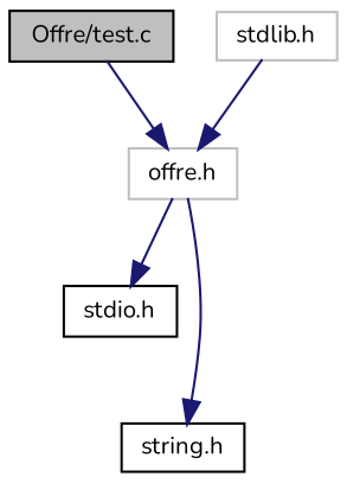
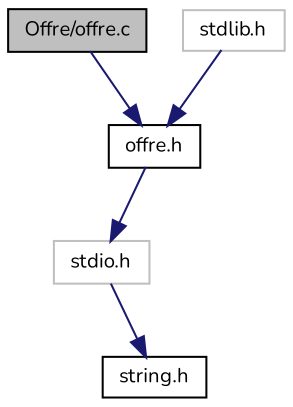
  digraph {
    fontname=Nunito
    node [color=black fillcolor=white fontname=Nunito fontsize=10 shape=record style=filled]
    edge [color=midnightblue fontname=Nunito fontsize=10 labelfontname=Helvetica labelfontsize=10 style=solid]
-   n1 [fillcolor=grey75 fontcolor=black height=0.2 label="Offre/test.c" width=0.4]
-   n2 [color=grey75 height=0.2 label="offre.h" width=0.4]
-   n3 [height=0.2 label="stdio.h" width=0.4]
+   n1 [fillcolor=grey75 fontcolor=black height=0.2 label="Offre/offre.c" width=0.4]
+   n2 [height=0.2 label="offre.h" width=0.4]
+   n3 [color=grey75 height=0.2 label="stdio.h" width=0.4]
    n4 [height=0.2 label="string.h" width=0.4]
    n5 [color=grey75 height=0.2 label="stdlib.h" width=0.4]
    n1 -> n2
    n2 -> n3
-   n2 -> n4
+   n3 -> n4
    n5 -> n2
  }
